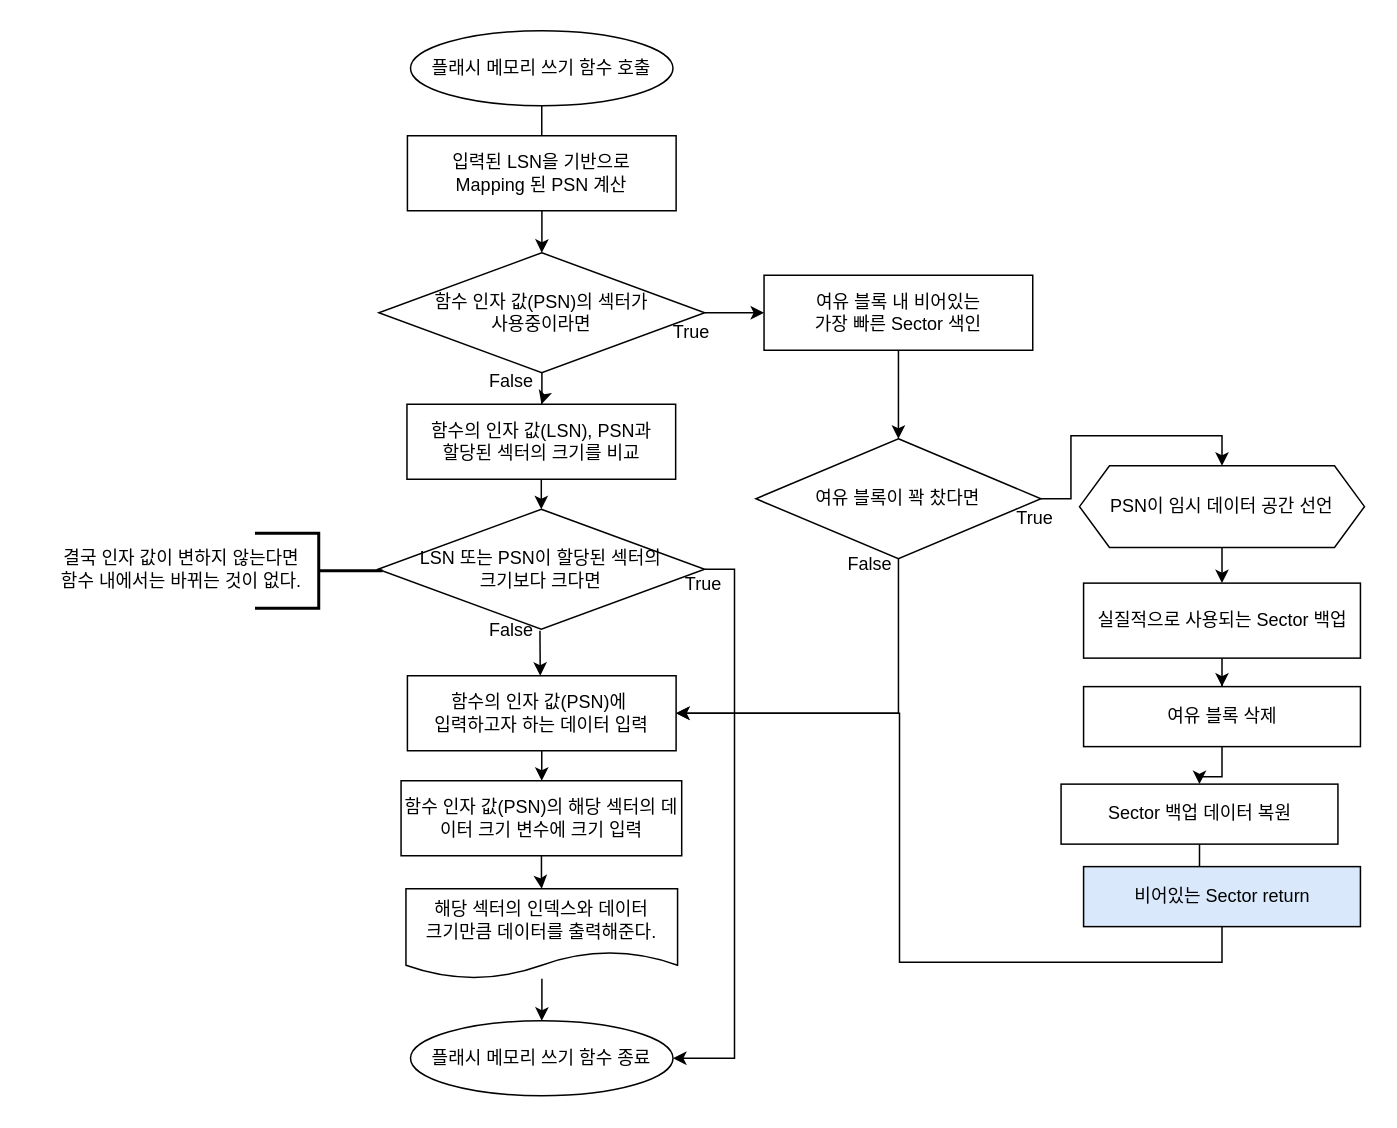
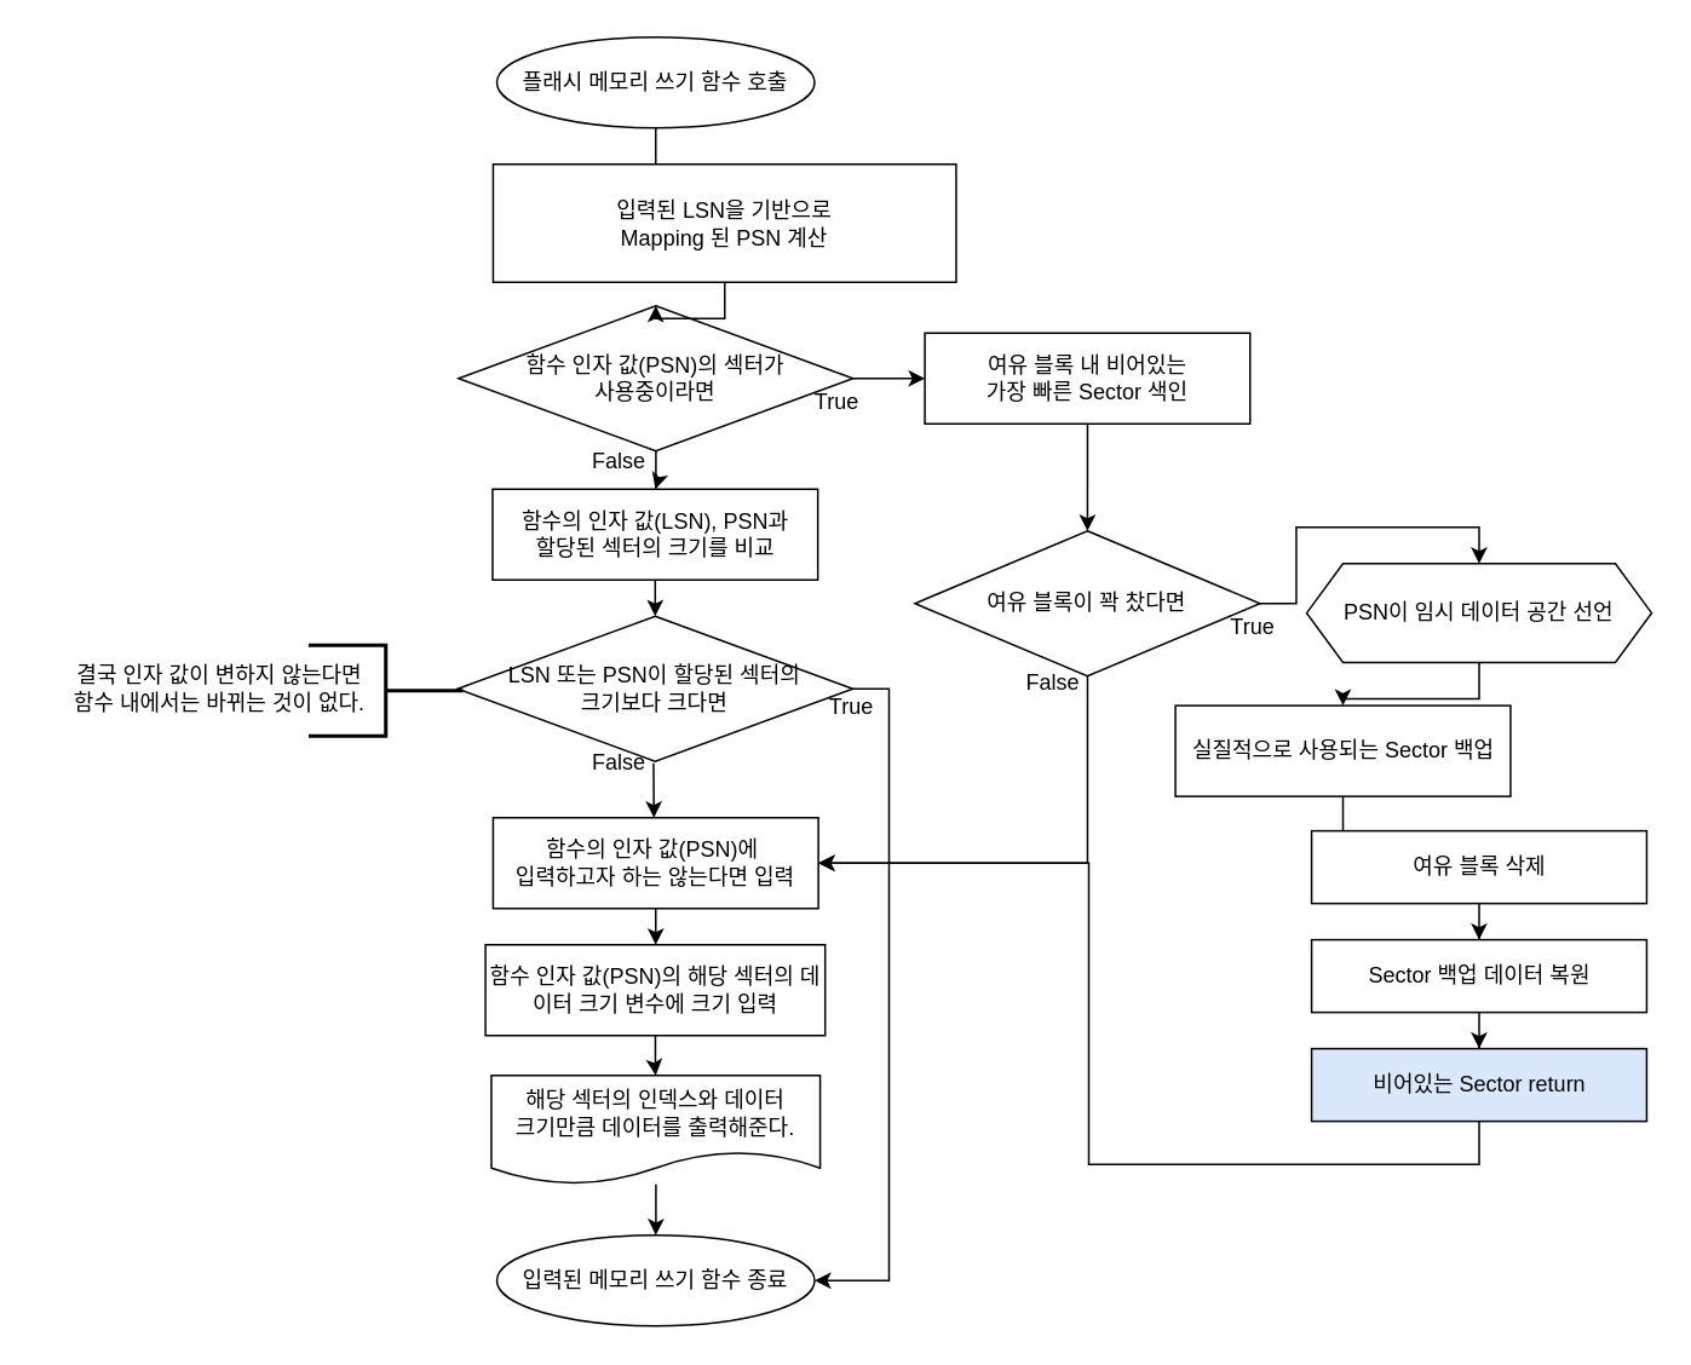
  <mxCell id="0" />
  <mxCell id="1" parent="0" />
  <mxCell id="2" style="edgeStyle=orthogonalEdgeStyle;rounded=0;orthogonalLoop=1;jettySize=auto;html=1;entryX=0.5;entryY=0;entryDx=0;entryDy=0;endArrow=none;" edge="1" parent="1" source="3" target="47"><mxGeometry relative="1" as="geometry" /></mxCell>
  <mxCell id="3" value="플래시 메모리 쓰기 함수 호출" style="ellipse;whiteSpace=wrap;html=1;" parent="1" vertex="1"><mxGeometry x="273" y="20" width="175" height="50" as="geometry" /></mxCell>
  <mxCell id="4" value="True" style="text;html=1;align=center;verticalAlign=middle;resizable=0;points=[];autosize=1;" parent="1" vertex="1"><mxGeometry x="439.7" y="211" width="40" height="20" as="geometry" /></mxCell>
  <mxCell id="5" value="" style="edgeStyle=orthogonalEdgeStyle;rounded=0;orthogonalLoop=1;jettySize=auto;html=1;" parent="1" source="7" edge="1"><mxGeometry relative="1" as="geometry"><mxPoint x="360.3" y="269" as="targetPoint" /></mxGeometry></mxCell>
  <mxCell id="6" style="edgeStyle=orthogonalEdgeStyle;rounded=0;orthogonalLoop=1;jettySize=auto;html=1;" parent="1" source="7" target="29" edge="1"><mxGeometry relative="1" as="geometry" /></mxCell>
  <mxCell id="7" value="함수 인자 값(PSN)의 섹터가 &lt;br&gt;사용중이라면" style="rhombus;whiteSpace=wrap;html=1;" parent="1" vertex="1"><mxGeometry x="251.89" y="168" width="217.25" height="80" as="geometry" /></mxCell>
  <mxCell id="8" style="edgeStyle=orthogonalEdgeStyle;rounded=0;orthogonalLoop=1;jettySize=auto;html=1;entryX=0.5;entryY=0;entryDx=0;entryDy=0;" parent="1" source="9" target="16" edge="1"><mxGeometry relative="1" as="geometry" /></mxCell>
  <mxCell id="9" value="해당 섹터의 인덱스와 데이터 &lt;br&gt;크기만큼&amp;nbsp;데이터를 출력해준다." style="shape=document;whiteSpace=wrap;html=1;boundedLbl=1;" parent="1" vertex="1"><mxGeometry x="269.97" y="592" width="181.08" height="60" as="geometry" /></mxCell>
  <mxCell id="10" style="edgeStyle=orthogonalEdgeStyle;rounded=0;orthogonalLoop=1;jettySize=auto;html=1;entryX=0.5;entryY=0;entryDx=0;entryDy=0;" parent="1" source="11" target="13" edge="1"><mxGeometry relative="1" as="geometry" /></mxCell>
  <mxCell id="11" value="함수의 인자 값(LSN), PSN과 &lt;br&gt;할당된 섹터의 크기를 비교" style="rounded=0;whiteSpace=wrap;html=1;" parent="1" vertex="1"><mxGeometry x="270.64" y="269" width="179.13" height="50" as="geometry" /></mxCell>
  <mxCell id="12" style="edgeStyle=orthogonalEdgeStyle;rounded=0;orthogonalLoop=1;jettySize=auto;html=1;entryX=1;entryY=0.5;entryDx=0;entryDy=0;" edge="1" parent="1" source="13" target="16"><mxGeometry relative="1" as="geometry"><Array as="points"><mxPoint x="489" y="379" /><mxPoint x="489" y="705" /></Array></mxGeometry></mxCell>
  <mxCell id="13" value="LSN 또는 PSN이 할당된 섹터의 &lt;br&gt;크기보다 크다면" style="rhombus;whiteSpace=wrap;html=1;" parent="1" vertex="1"><mxGeometry x="251.33" y="339" width="217.75" height="80" as="geometry" /></mxCell>
  <mxCell id="14" value="True" style="text;html=1;align=center;verticalAlign=middle;resizable=0;points=[];autosize=1;" parent="1" vertex="1"><mxGeometry x="447.7" y="379" width="40" height="20" as="geometry" /></mxCell>
  <mxCell id="15" value="False" style="text;html=1;align=center;verticalAlign=middle;resizable=0;points=[];autosize=1;" parent="1" vertex="1"><mxGeometry x="319.7" y="410" width="40" height="20" as="geometry" /></mxCell>
- <mxCell id="16" value="플래시 메모리 쓰기 함수 종료" style="ellipse;whiteSpace=wrap;html=1;" parent="1" vertex="1"><mxGeometry x="273.01" y="680" width="175" height="50" as="geometry" /></mxCell>
+ <mxCell id="16" value="입력된 메모리 쓰기 함수 종료" style="ellipse;whiteSpace=wrap;html=1;" parent="1" vertex="1"><mxGeometry x="273.01" y="680" width="175" height="50" as="geometry" /></mxCell>
  <mxCell id="17" value="" style="group" parent="1" vertex="1" connectable="0"><mxGeometry x="21.33" y="354" width="226" height="50" as="geometry" /></mxCell>
  <mxCell id="18" value="" style="group" parent="17" vertex="1" connectable="0"><mxGeometry y="-3.553e-15" width="226" height="50" as="geometry" /></mxCell>
  <mxCell id="19" value="" style="group" parent="18" vertex="1" connectable="0"><mxGeometry x="-1" y="3.553e-15" width="226" height="51" as="geometry" /></mxCell>
  <mxCell id="20" value="" style="group" parent="19" vertex="1" connectable="0"><mxGeometry x="8" width="226" height="51" as="geometry" /></mxCell>
  <mxCell id="21" value="" style="strokeWidth=2;html=1;shape=mxgraph.flowchart.annotation_2;align=left;labelPosition=right;pointerEvents=1;rotation=-180;" parent="20" vertex="1"><mxGeometry x="141" y="1" width="85" height="50" as="geometry" /></mxCell>
  <mxCell id="22" value="결국 인자 값이 변하지 않는다면&lt;br&gt;함수 내에서는 바뀌는 것이 없다." style="text;html=1;strokeColor=none;fillColor=none;align=center;verticalAlign=middle;whiteSpace=wrap;rounded=0;rotation=0;" parent="20" vertex="1"><mxGeometry width="185" height="50" as="geometry" /></mxCell>
  <mxCell id="23" style="edgeStyle=orthogonalEdgeStyle;rounded=0;orthogonalLoop=1;jettySize=auto;html=1;entryX=0.5;entryY=0;entryDx=0;entryDy=0;" parent="1" source="24" target="26" edge="1"><mxGeometry relative="1" as="geometry" /></mxCell>
- <mxCell id="24" value="함수의 인자 값(PSN)에&amp;nbsp;&lt;br&gt;입력하고자 하는 데이터 입력" style="rounded=0;whiteSpace=wrap;html=1;" parent="1" vertex="1"><mxGeometry x="270.94" y="450" width="179.13" height="50" as="geometry" /></mxCell>
+ <mxCell id="24" value="함수의 인자 값(PSN)에&amp;nbsp;&lt;br&gt;입력하고자 하는 않는다면 입력" style="rounded=0;whiteSpace=wrap;html=1;" parent="1" vertex="1"><mxGeometry x="270.94" y="450" width="179.13" height="50" as="geometry" /></mxCell>
  <mxCell id="25" style="edgeStyle=orthogonalEdgeStyle;rounded=0;orthogonalLoop=1;jettySize=auto;html=1;entryX=0.5;entryY=0;entryDx=0;entryDy=0;" parent="1" source="26" target="9" edge="1"><mxGeometry relative="1" as="geometry" /></mxCell>
  <mxCell id="26" value="함수 인자 값(PSN)의 해당 섹터의 데이터 크기 변수에 크기 입력" style="rounded=0;whiteSpace=wrap;html=1;" parent="1" vertex="1"><mxGeometry x="266.71" y="520" width="187.09" height="50" as="geometry" /></mxCell>
  <mxCell id="27" value="False" style="text;html=1;align=center;verticalAlign=middle;resizable=0;points=[];autosize=1;" parent="1" vertex="1"><mxGeometry x="319.7" y="244" width="40" height="20" as="geometry" /></mxCell>
  <mxCell id="28" style="edgeStyle=orthogonalEdgeStyle;rounded=0;orthogonalLoop=1;jettySize=auto;html=1;entryX=0.5;entryY=0;entryDx=0;entryDy=0;" parent="1" source="29" target="33" edge="1"><mxGeometry relative="1" as="geometry" /></mxCell>
  <mxCell id="29" value="여유 블록 내 비어있는 &lt;br&gt;가장 빠른 Sector 색인" style="rounded=0;whiteSpace=wrap;html=1;" parent="1" vertex="1"><mxGeometry x="508.7" y="183" width="179.13" height="50" as="geometry" /></mxCell>
  <mxCell id="30" style="edgeStyle=orthogonalEdgeStyle;rounded=0;orthogonalLoop=1;jettySize=auto;html=1;entryX=0.5;entryY=0;entryDx=0;entryDy=0;" parent="1" edge="1"><mxGeometry relative="1" as="geometry"><mxPoint x="359.3" y="420" as="sourcePoint" /><mxPoint x="359.505" y="450" as="targetPoint" /></mxGeometry></mxCell>
  <mxCell id="31" style="edgeStyle=orthogonalEdgeStyle;rounded=0;orthogonalLoop=1;jettySize=auto;html=1;entryX=0.5;entryY=0;entryDx=0;entryDy=0;" edge="1" parent="1" source="33" target="37"><mxGeometry relative="1" as="geometry" /></mxCell>
  <mxCell id="32" style="edgeStyle=orthogonalEdgeStyle;rounded=0;orthogonalLoop=1;jettySize=auto;html=1;entryX=1;entryY=0.5;entryDx=0;entryDy=0;" edge="1" parent="1" source="33" target="24"><mxGeometry relative="1" as="geometry"><Array as="points"><mxPoint x="598" y="475" /></Array></mxGeometry></mxCell>
  <mxCell id="33" value="여유 블록이 꽉 찼다면" style="rhombus;whiteSpace=wrap;html=1;" parent="1" vertex="1"><mxGeometry x="503.27" y="292" width="190" height="80" as="geometry" /></mxCell>
  <mxCell id="34" value="True" style="text;html=1;align=center;verticalAlign=middle;resizable=0;points=[];autosize=1;" parent="1" vertex="1"><mxGeometry x="668.7" y="335" width="40" height="20" as="geometry" /></mxCell>
  <mxCell id="35" value="False" style="text;html=1;align=center;verticalAlign=middle;resizable=0;points=[];autosize=1;" parent="1" vertex="1"><mxGeometry x="558.7" y="366" width="40" height="20" as="geometry" /></mxCell>
  <mxCell id="36" style="edgeStyle=orthogonalEdgeStyle;rounded=0;orthogonalLoop=1;jettySize=auto;html=1;entryX=0.5;entryY=0;entryDx=0;entryDy=0;" parent="1" source="37" target="39" edge="1"><mxGeometry relative="1" as="geometry" /></mxCell>
  <mxCell id="37" value="PSN이 임시 데이터 공간 선언" style="shape=hexagon;perimeter=hexagonPerimeter2;whiteSpace=wrap;html=1;fixedSize=1;" parent="1" vertex="1"><mxGeometry x="719" y="310" width="190" height="54.5" as="geometry" /></mxCell>
  <mxCell id="38" style="edgeStyle=orthogonalEdgeStyle;rounded=0;orthogonalLoop=1;jettySize=auto;html=1;entryX=0.5;entryY=0;entryDx=0;entryDy=0;" parent="1" source="39" target="41" edge="1"><mxGeometry relative="1" as="geometry" /></mxCell>
- <mxCell id="39" value="실질적으로 사용되는 Sector 백업" style="rounded=0;whiteSpace=wrap;html=1;" parent="1" vertex="1"><mxGeometry x="721.72" y="388.25" width="184.57" height="50" as="geometry" /></mxCell>
+ <mxCell id="39" value="실질적으로 사용되는 Sector 백업" style="rounded=0;whiteSpace=wrap;html=1;" parent="1" vertex="1"><mxGeometry x="646.72" y="388.25" width="184.57" height="50" as="geometry" /></mxCell>
  <mxCell id="40" style="edgeStyle=orthogonalEdgeStyle;rounded=0;orthogonalLoop=1;jettySize=auto;html=1;entryX=0.5;entryY=0;entryDx=0;entryDy=0;" parent="1" source="41" target="43" edge="1"><mxGeometry relative="1" as="geometry" /></mxCell>
  <mxCell id="41" value="여유 블록 삭제" style="rounded=0;whiteSpace=wrap;html=1;" parent="1" vertex="1"><mxGeometry x="721.72" y="457.25" width="184.57" height="40" as="geometry" /></mxCell>
  <mxCell id="42" style="edgeStyle=orthogonalEdgeStyle;rounded=0;orthogonalLoop=1;jettySize=auto;html=1;entryX=0.5;entryY=0;entryDx=0;entryDy=0;" parent="1" source="43" target="45" edge="1"><mxGeometry relative="1" as="geometry" /></mxCell>
- <mxCell id="43" value="Sector 백업 데이터 복원" style="rounded=0;whiteSpace=wrap;html=1;" parent="1" vertex="1"><mxGeometry x="706.72" y="522.25" width="184.57" height="40" as="geometry" /></mxCell>
+ <mxCell id="43" value="Sector 백업 데이터 복원" style="rounded=0;whiteSpace=wrap;html=1;" parent="1" vertex="1"><mxGeometry x="721.72" y="517.25" width="184.57" height="40" as="geometry" /></mxCell>
  <mxCell id="44" style="edgeStyle=orthogonalEdgeStyle;rounded=0;orthogonalLoop=1;jettySize=auto;html=1;entryX=1;entryY=0.5;entryDx=0;entryDy=0;" edge="1" parent="1" source="45" target="24"><mxGeometry relative="1" as="geometry"><Array as="points"><mxPoint x="599" y="641" /><mxPoint x="599" y="475" /></Array></mxGeometry></mxCell>
  <mxCell id="45" value="비어있는 Sector return" style="rounded=0;whiteSpace=wrap;html=1;fillColor=#dae8fc;" parent="1" vertex="1"><mxGeometry x="721.72" y="577.25" width="184.57" height="40" as="geometry" /></mxCell>
  <mxCell id="46" style="edgeStyle=orthogonalEdgeStyle;rounded=0;orthogonalLoop=1;jettySize=auto;html=1;entryX=0.5;entryY=0;entryDx=0;entryDy=0;" edge="1" parent="1" source="47" target="7"><mxGeometry relative="1" as="geometry" /></mxCell>
- <mxCell id="47" value="입력된 LSN을 기반으로 &lt;br&gt;Mapping 된 PSN 계산" style="rounded=0;whiteSpace=wrap;html=1;" vertex="1" parent="1"><mxGeometry x="270.95" y="90" width="179.13" height="50" as="geometry" /></mxCell>
+ <mxCell id="47" value="입력된 LSN을 기반으로 &lt;br&gt;Mapping 된 PSN 계산" style="rounded=0;whiteSpace=wrap;html=1;" vertex="1" parent="1"><mxGeometry x="270.95" y="90" width="255" height="65" as="geometry" /></mxCell>
